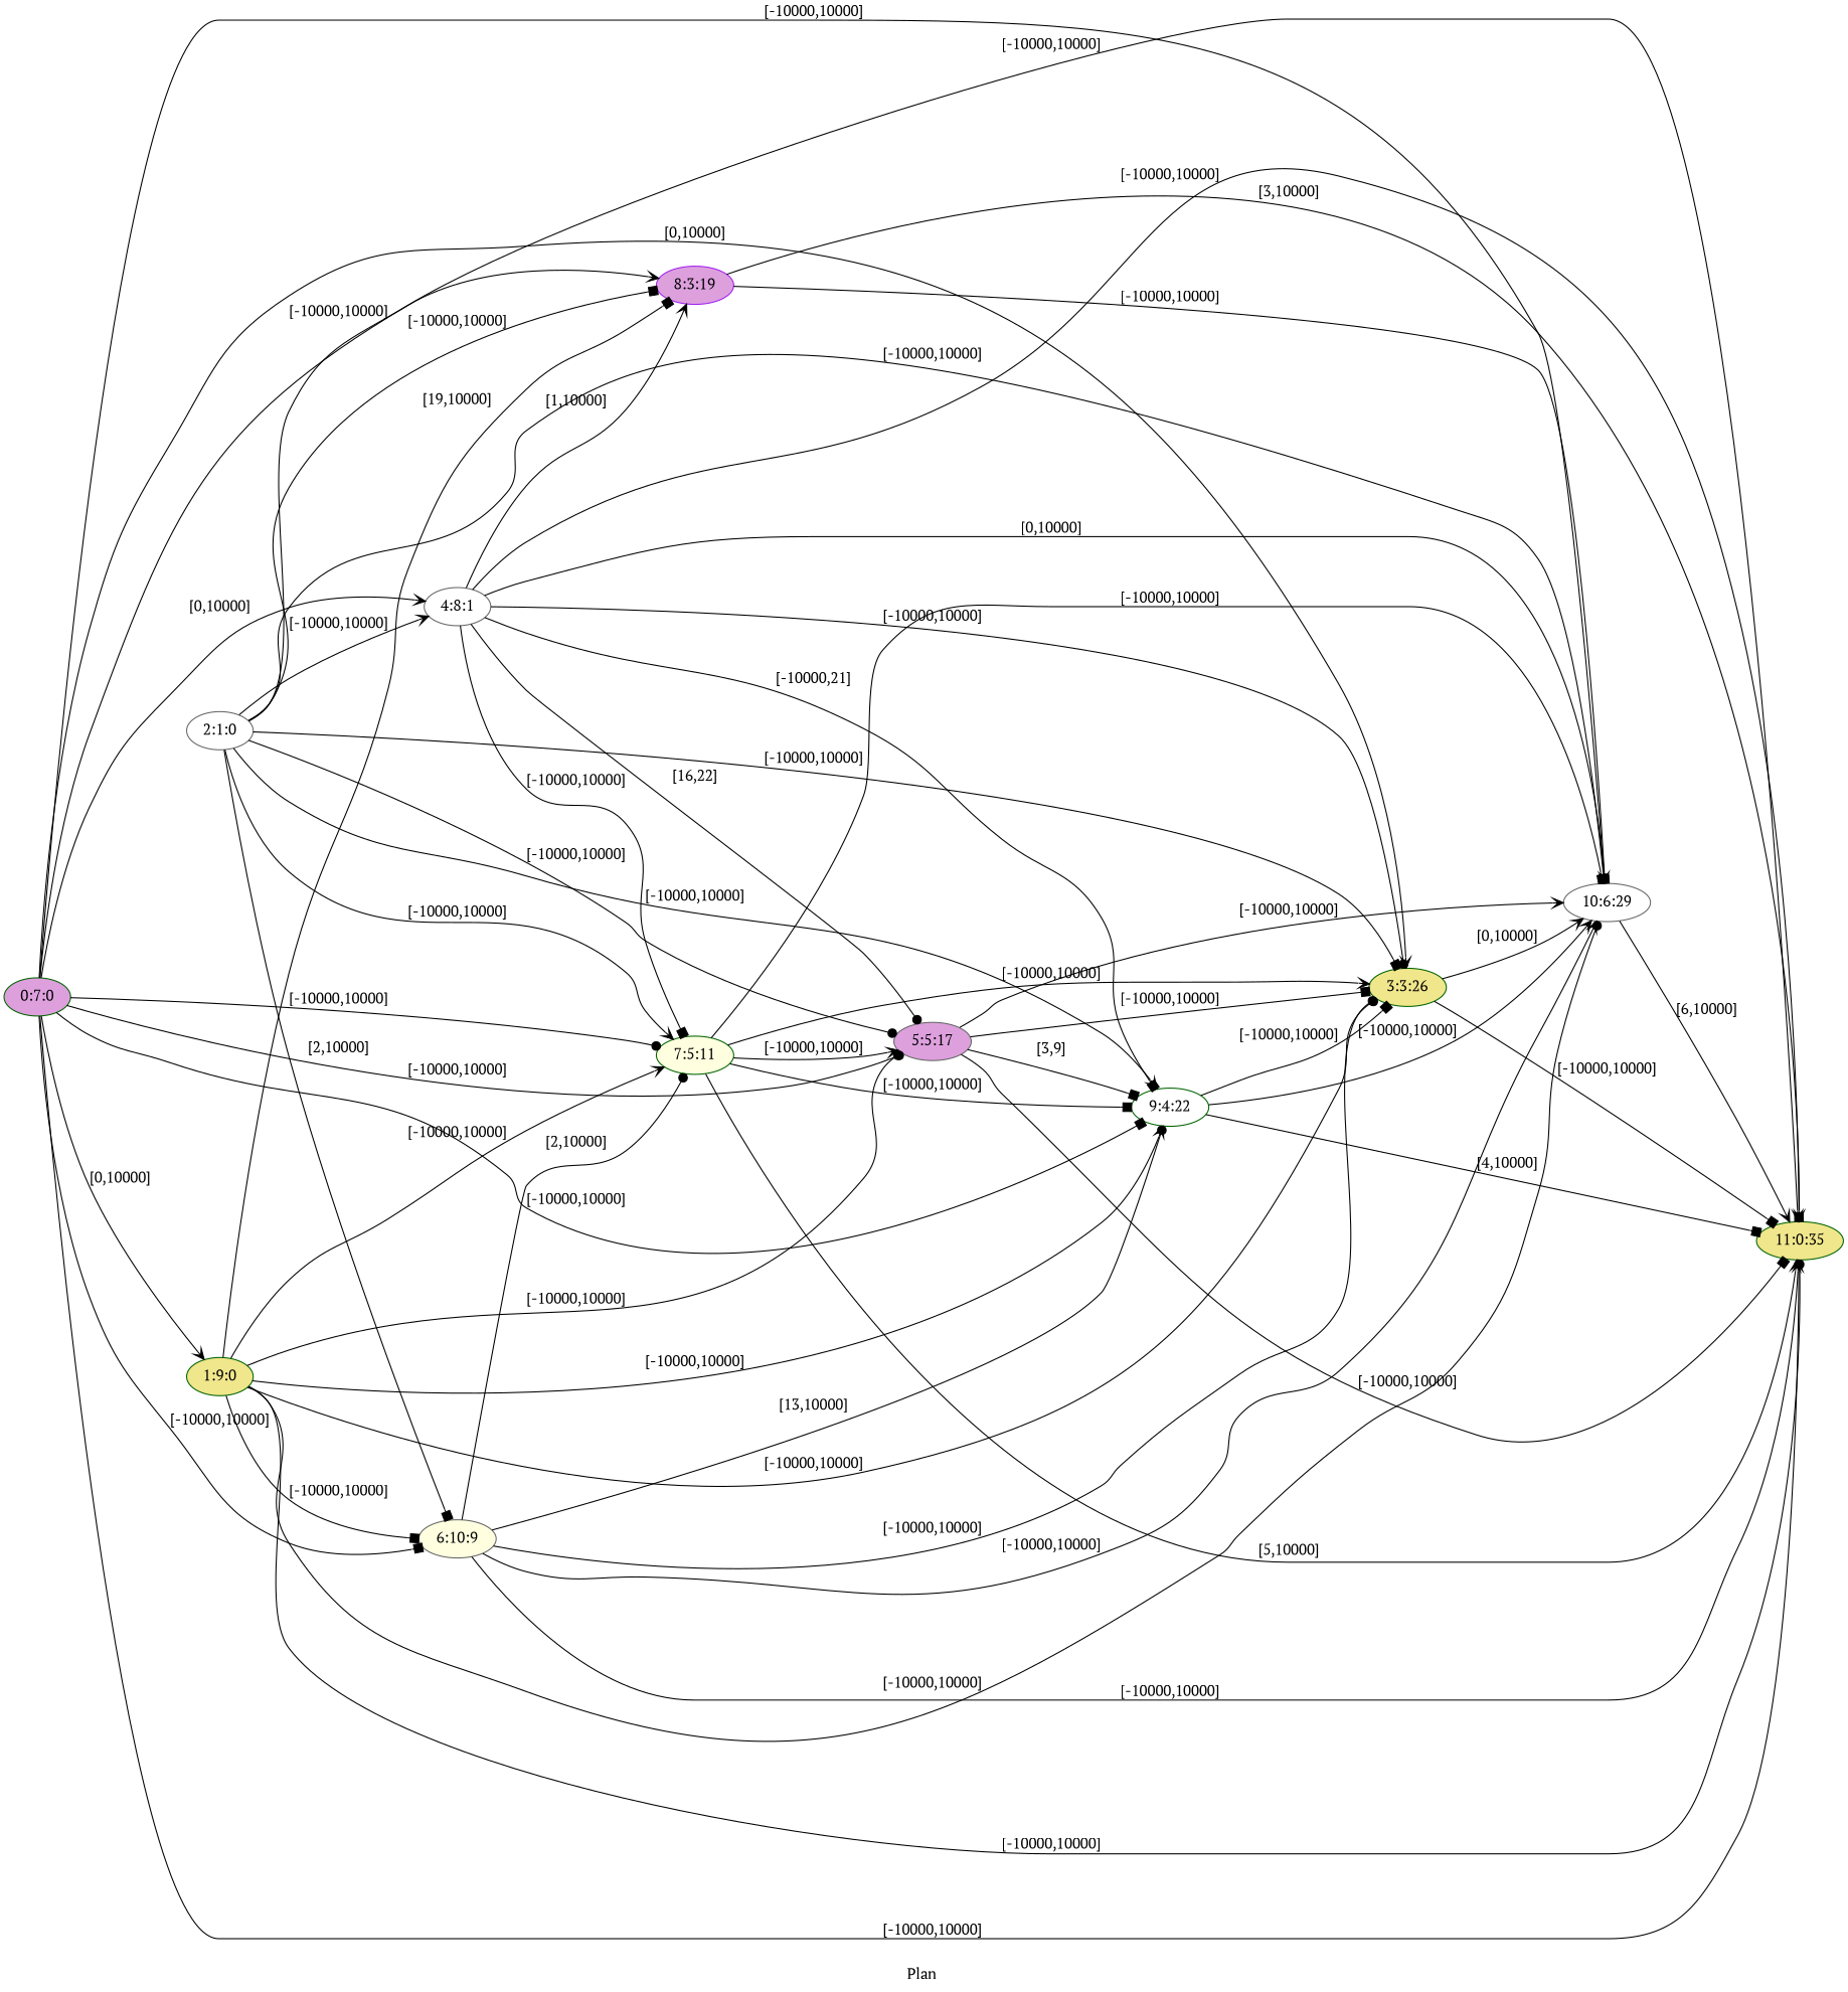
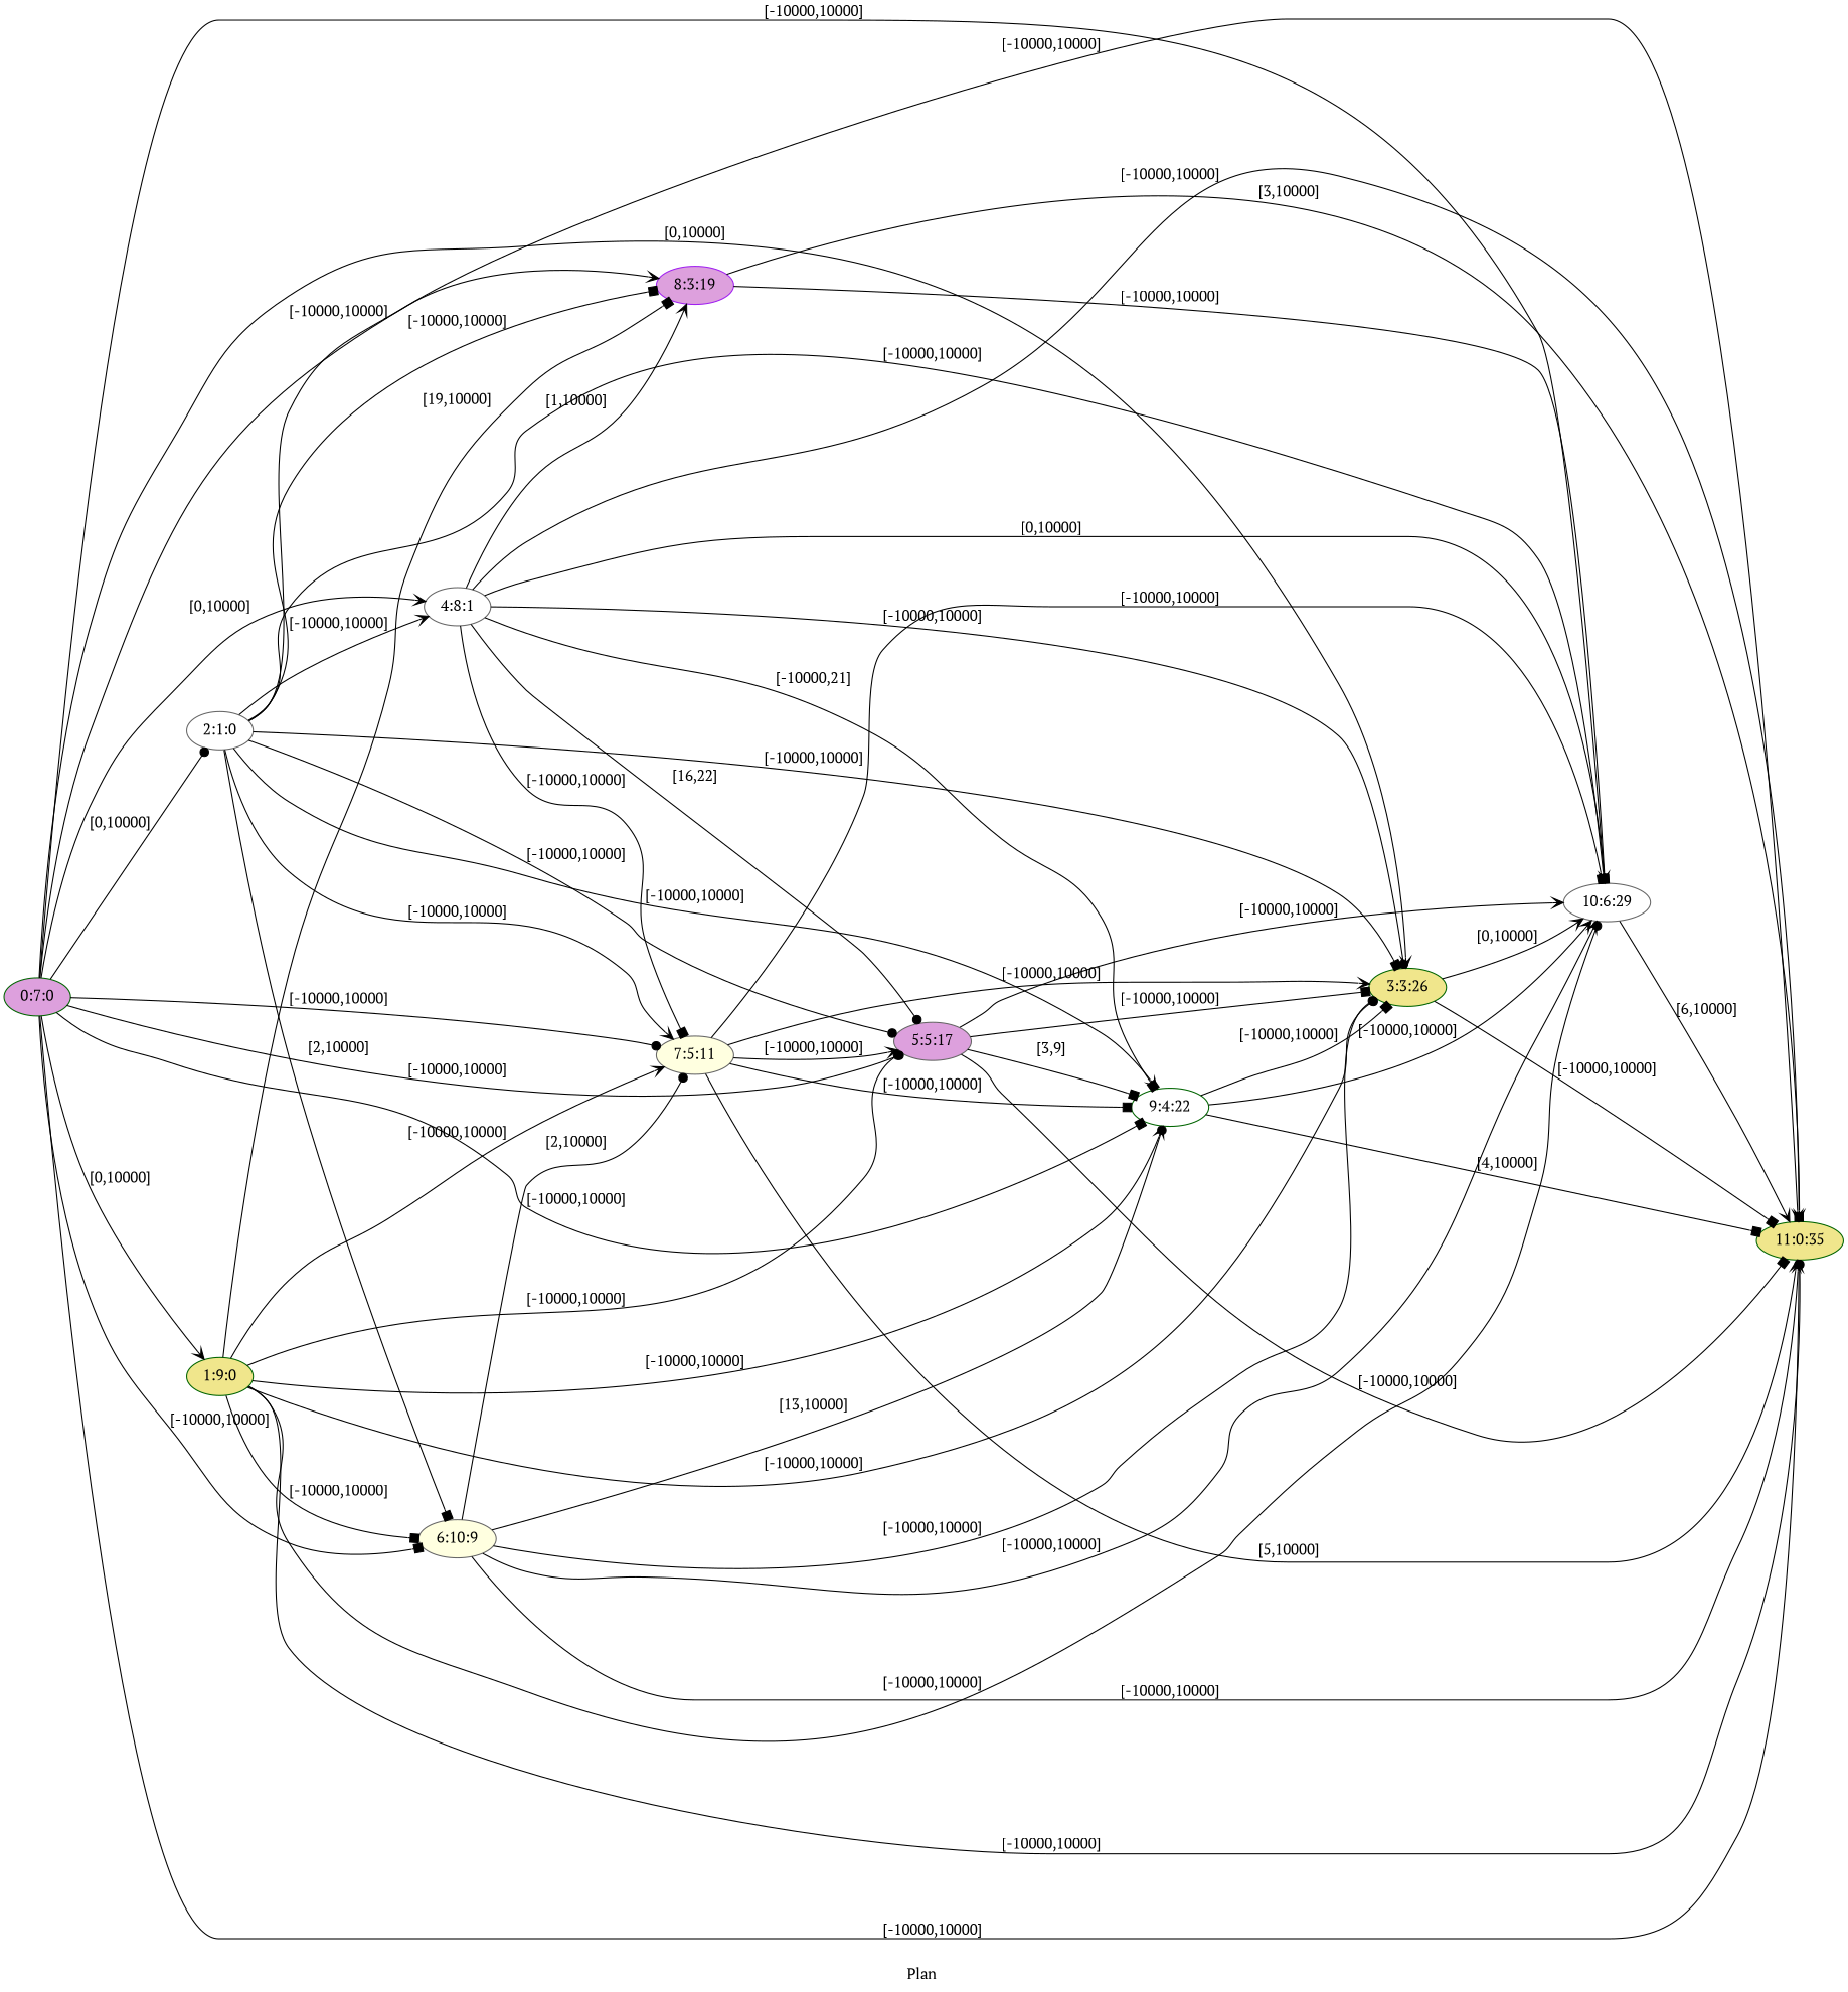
  digraph {
    fldt=0.710109
    fontname="PT Serif"
    label="Plan "
    nodesep=.45
    rankdir=LR
    node [color=gray40 fillcolor=white fontname="PT Serif" style=filled]
    edge [arrowhead=vee fontname="PT Serif"]
    n1 [color=darkgreen fillcolor=plum label="0:7:0"]
    "1:9:0" [color=darkgreen fillcolor=khaki]
    "2:1:0"
    "3:3:26" [color=darkgreen fillcolor=khaki]
    "4:8:1"
    "5:5:17" [fillcolor=plum]
    "6:10:9" [fillcolor=lightyellow]
-   "7:5:11" [color=darkgreen fillcolor=lightyellow]
+   "7:5:11" [fillcolor=lightyellow]
    "8:3:19" [color=purple fillcolor=plum]
    "9:4:22" [color=darkgreen]
    "10:6:29"
    "11:0:35" [color=darkgreen fillcolor=khaki]
    n1 -> "1:9:0" [label="[0,10000]"]
+   n1 -> "2:1:0" [arrowhead=dot label="[0,10000]"]
    n1 -> "3:3:26" [label="[0,10000]"]
    n1 -> "4:8:1" [label="[0,10000]"]
    n1 -> "5:5:17" [arrowhead=dot label="[-10000,10000]"]
    n1 -> "6:10:9" [arrowhead=box label="[-10000,10000]"]
    n1 -> "7:5:11" [arrowhead=dot label="[-10000,10000]"]
    n1 -> "8:3:19" [label="[-10000,10000]"]
    n1 -> "9:4:22" [arrowhead=box label="[-10000,10000]"]
    n1 -> "10:6:29" [arrowhead=box label="[-10000,10000]"]
    n1 -> "11:0:35" [arrowhead=dot label="[-10000,10000]"]
    "1:9:0" -> "3:3:26" [arrowhead=dot label="[-10000,10000]"]
    "1:9:0" -> "5:5:17" [arrowhead=dot label="[-10000,10000]"]
    "1:9:0" -> "6:10:9" [arrowhead=box label="[-10000,10000]"]
    "1:9:0" -> "7:5:11" [label="[-10000,10000]"]
    "1:9:0" -> "8:3:19" [arrowhead=box label="[19,10000]"]
    "1:9:0" -> "9:4:22" [label="[-10000,10000]"]
    "1:9:0" -> "10:6:29" [arrowhead=dot label="[-10000,10000]"]
    "1:9:0" -> "11:0:35" [arrowhead=dot label="[-10000,10000]"]
    "2:1:0" -> "3:3:26" [arrowhead=box label="[-10000,10000]"]
    "2:1:0" -> "4:8:1" [label="[-10000,10000]"]
    "2:1:0" -> "5:5:17" [arrowhead=dot label="[-10000,10000]"]
    "2:1:0" -> "6:10:9" [arrowhead=box label="[2,10000]"]
    "2:1:0" -> "7:5:11" [label="[-10000,10000]"]
    "2:1:0" -> "8:3:19" [arrowhead=box label="[-10000,10000]"]
    "2:1:0" -> "9:4:22" [label="[-10000,10000]"]
    "2:1:0" -> "10:6:29" [arrowhead=box label="[-10000,10000]"]
    "2:1:0" -> "11:0:35" [label="[-10000,10000]"]
    "3:3:26" -> "10:6:29" [label="[0,10000]"]
    "3:3:26" -> "11:0:35" [arrowhead=box label="[-10000,10000]"]
    "4:8:1" -> "3:3:26" [arrowhead=dot label="[-10000,10000]"]
    "4:8:1" -> "5:5:17" [arrowhead=dot label="[16,22]"]
    "4:8:1" -> "7:5:11" [arrowhead=box label="[-10000,10000]"]
    "4:8:1" -> "8:3:19" [label="[1,10000]"]
    "4:8:1" -> "9:4:22" [arrowhead=box label="[-10000,21]"]
    "4:8:1" -> "10:6:29" [label="[0,10000]"]
    "4:8:1" -> "11:0:35" [arrowhead=box label="[-10000,10000]"]
    "5:5:17" -> "3:3:26" [arrowhead=box label="[-10000,10000]"]
    "5:5:17" -> "9:4:22" [arrowhead=box label="[3,9]"]
    "5:5:17" -> "10:6:29" [label="[-10000,10000]"]
    "5:5:17" -> "11:0:35" [arrowhead=box label="[-10000,10000]"]
    "6:10:9" -> "3:3:26" [arrowhead=dot label="[-10000,10000]"]
    "6:10:9" -> "7:5:11" [arrowhead=dot label="[2,10000]"]
    "6:10:9" -> "9:4:22" [arrowhead=dot label="[13,10000]"]
    "6:10:9" -> "10:6:29" [label="[-10000,10000]"]
    "6:10:9" -> "11:0:35" [label="[-10000,10000]"]
    "7:5:11" -> "3:3:26" [label="[-10000,10000]"]
    "7:5:11" -> "5:5:17" [label="[-10000,10000]"]
    "7:5:11" -> "9:4:22" [arrowhead=box label="[-10000,10000]"]
    "7:5:11" -> "10:6:29" [arrowhead=box label="[-10000,10000]"]
    "7:5:11" -> "11:0:35" [label="[5,10000]"]
    "8:3:19" -> "10:6:29" [arrowhead=box label="[-10000,10000]"]
    "8:3:19" -> "11:0:35" [label="[3,10000]"]
    "9:4:22" -> "3:3:26" [arrowhead=box label="[-10000,10000]"]
    "9:4:22" -> "10:6:29" [label="[-10000,10000]"]
    "9:4:22" -> "11:0:35" [arrowhead=box label="[4,10000]"]
    "10:6:29" -> "11:0:35" [label="[6,10000]"]
  }
